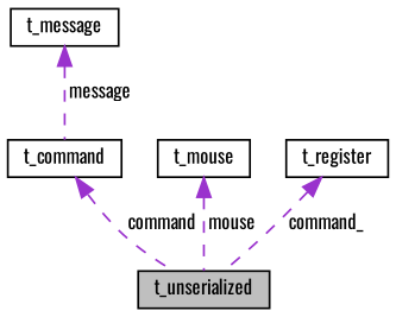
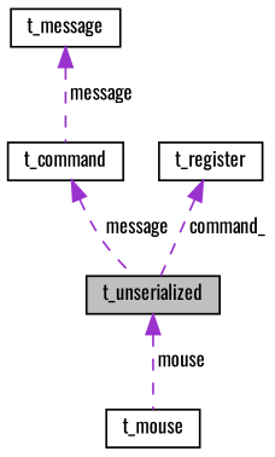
  digraph {
    fontname=Oswald
    node [color=black fillcolor=white fontname=Oswald fontsize=10 shape=record style=filled]
    edge [color=darkorchid3 dir=back fontname=Oswald fontsize=10 labelfontname=Helvetica labelfontsize=10 style=dashed]
    n1 [fillcolor=grey75 fontcolor=black height=0.2 label=t_unserialized width=0.4]
    n2 [height=0.2 label=t_command width=0.4]
    n3 [height=0.2 label=t_mouse width=0.4]
    n4 [height=0.2 label=t_message width=0.4]
    n5 [height=0.2 label=t_register width=0.4]
-   n2 -> n1 [label=" command"]
-   n3 -> n1 [label=" mouse"]
+   n2 -> n1 [label=" message"]
+   n1 -> n3 [label=" mouse"]
    n4 -> n2 [label=" message"]
    n5 -> n1 [label=" command_"]
  }
